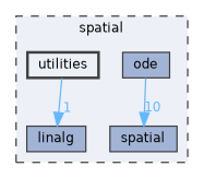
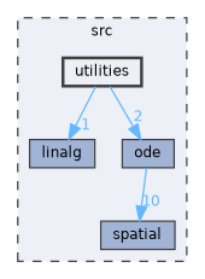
  digraph {
    compound=true
    node [color=grey25 fillcolor="#a2b4d6" fontname=Helvetica fontsize=10 shape=box style=filled]
    edge [color=steelblue1 fontcolor=steelblue1 fontname=Helvetica fontsize=10 labeldistance=1.5 labelfontname=Helvetica labelfontsize=10]
    n1 [height=0.2 label=spatial width=0.4]
    n2 [height=0.2 label=linalg width=0.4]
    n3 [height=0.2 label=ode width=0.4]
    n4 [fillcolor="#edf0f7" height=0.2 label=utilities style="filled,bold" width=0.4]
    subgraph cluster_1 {
      bgcolor="#edf0f7"
      fontname=Helvetica
      fontsize=10
-     label=spatial
+     label=src
      pencolor=grey25
      style="filled,dashed"
      n1
      n2
      n3
      n4
    }
    n3 -> n1 [headlabel=10]
    n4 -> n2 [headlabel=1]
+   n4 -> n3 [headlabel=2]
  }
